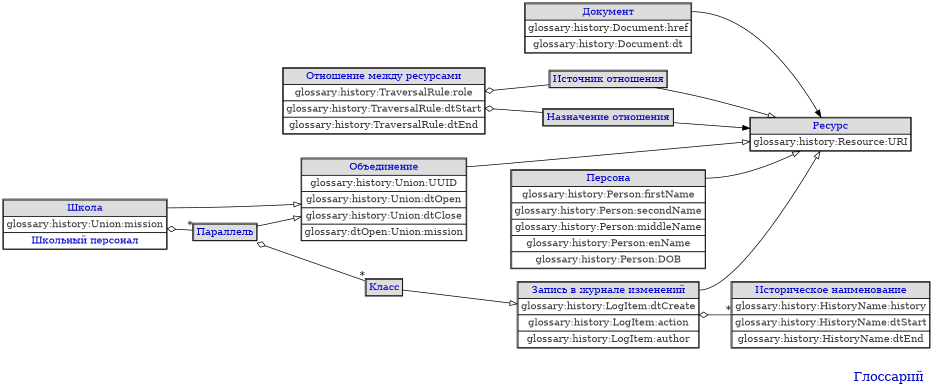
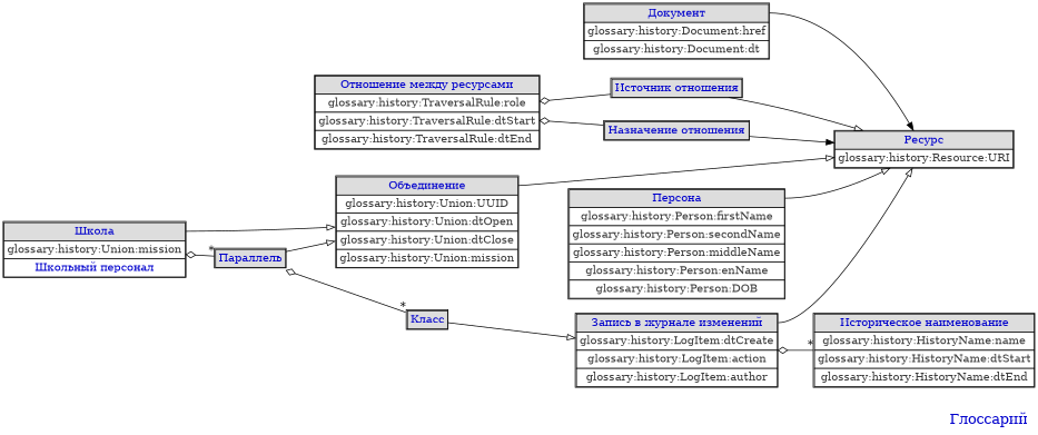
  digraph {
    compound=true
    fontcolor="#0000cc"
    fontsize=18
    label="Глоссарий"
    labeljust=r
    labelloc=b
    rankdir=LR
    node [margin=0 shape=none]
    edge [arrowhead=onormal arrowtail=odiamond dir=forward]
    n1 [label=<<TABLE BORDER="1" CELLPADDING="3" CELLSPACING="0"><TR><TD ALIGN="CENTER" HREF="#history:Resource" TITLE="Resource" PORT="glossary_history_Resource" BGCOLOR="#dddddd"><FONT COLOR="#0000cc">Ресурс</FONT></TD></TR><TR><TD ALIGN="CENTER" HREF="#history:Resource:URI" TITLE="" PORT="glossary_history_Resource_URI" BGCOLOR="#ffffff"><FONT COLOR="#3c3c3c">glossary:history:Resource:URI</FONT></TD></TR></TABLE>>]
-   n2 [label=<<TABLE BORDER="1" CELLPADDING="3" CELLSPACING="0"><TR><TD ALIGN="CENTER" HREF="#history:Union" TITLE="Union" PORT="glossary_history_Union" BGCOLOR="#dddddd"><FONT COLOR="#0000cc">Объединение</FONT></TD></TR><TR><TD ALIGN="CENTER" HREF="#history:Union:UUID" TITLE="" PORT="glossary_history_Union_UUID" BGCOLOR="#ffffff"><FONT COLOR="#3c3c3c">glossary:history:Union:UUID</FONT></TD></TR><TR><TD ALIGN="CENTER" HREF="#history:Union:dtOpen" TITLE="" PORT="glossary_history_Union_dtOpen" BGCOLOR="#ffffff"><FONT COLOR="#3c3c3c">glossary:history:Union:dtOpen</FONT></TD></TR><TR><TD ALIGN="CENTER" HREF="#history:Union:dtClose" TITLE="" PORT="glossary_history_Union_dtClose" BGCOLOR="#ffffff"><FONT COLOR="#3c3c3c">glossary:history:Union:dtClose</FONT></TD></TR><TR><TD ALIGN="CENTER" HREF="#history:Union:mission" TITLE="" PORT="glossary_history_Union_mission" BGCOLOR="#ffffff"><FONT COLOR="#3c3c3c">glossary:dtOpen:Union:mission</FONT></TD></TR></TABLE>>]
-   n3 [label=<<TABLE BORDER="1" CELLPADDING="3" CELLSPACING="0"><TR><TD ALIGN="CENTER" HREF="#history:HistoryName" TITLE="HistoryName" PORT="glossary_history_HistoryName" BGCOLOR="#dddddd"><FONT COLOR="#0000cc">Историческое наименование</FONT></TD></TR><TR><TD ALIGN="CENTER" HREF="#history:HistoryName:name" TITLE="" PORT="glossary_history_HistoryName_name" BGCOLOR="#ffffff"><FONT COLOR="#3c3c3c">glossary:history:HistoryName:history</FONT></TD></TR><TR><TD ALIGN="CENTER" HREF="#history:HistoryName:dtStart" TITLE="" PORT="glossary_history_HistoryName_dtStart" BGCOLOR="#ffffff"><FONT COLOR="#3c3c3c">glossary:history:HistoryName:dtStart</FONT></TD></TR><TR><TD ALIGN="CENTER" HREF="#history:HistoryName:dtEnd" TITLE="" PORT="glossary_history_HistoryName_dtEnd" BGCOLOR="#ffffff"><FONT COLOR="#3c3c3c">glossary:history:HistoryName:dtEnd</FONT></TD></TR></TABLE>>]
+   n2 [label=<<TABLE BORDER="1" CELLPADDING="3" CELLSPACING="0"><TR><TD ALIGN="CENTER" HREF="#history:Union" TITLE="Union" PORT="glossary_history_Union" BGCOLOR="#dddddd"><FONT COLOR="#0000cc">Объединение</FONT></TD></TR><TR><TD ALIGN="CENTER" HREF="#history:Union:UUID" TITLE="" PORT="glossary_history_Union_UUID" BGCOLOR="#ffffff"><FONT COLOR="#3c3c3c">glossary:history:Union:UUID</FONT></TD></TR><TR><TD ALIGN="CENTER" HREF="#history:Union:dtOpen" TITLE="" PORT="glossary_history_Union_dtOpen" BGCOLOR="#ffffff"><FONT COLOR="#3c3c3c">glossary:history:Union:dtOpen</FONT></TD></TR><TR><TD ALIGN="CENTER" HREF="#history:Union:dtClose" TITLE="" PORT="glossary_history_Union_dtClose" BGCOLOR="#ffffff"><FONT COLOR="#3c3c3c">glossary:history:Union:dtClose</FONT></TD></TR><TR><TD ALIGN="CENTER" HREF="#history:Union:mission" TITLE="" PORT="glossary_history_Union_mission" BGCOLOR="#ffffff"><FONT COLOR="#3c3c3c">glossary:history:Union:mission</FONT></TD></TR></TABLE>>]
+   n3 [label=<<TABLE BORDER="1" CELLPADDING="3" CELLSPACING="0"><TR><TD ALIGN="CENTER" HREF="#history:HistoryName" TITLE="HistoryName" PORT="glossary_history_HistoryName" BGCOLOR="#dddddd"><FONT COLOR="#0000cc">Историческое наименование</FONT></TD></TR><TR><TD ALIGN="CENTER" HREF="#history:HistoryName:name" TITLE="" PORT="glossary_history_HistoryName_name" BGCOLOR="#ffffff"><FONT COLOR="#3c3c3c">glossary:history:HistoryName:name</FONT></TD></TR><TR><TD ALIGN="CENTER" HREF="#history:HistoryName:dtStart" TITLE="" PORT="glossary_history_HistoryName_dtStart" BGCOLOR="#ffffff"><FONT COLOR="#3c3c3c">glossary:history:HistoryName:dtStart</FONT></TD></TR><TR><TD ALIGN="CENTER" HREF="#history:HistoryName:dtEnd" TITLE="" PORT="glossary_history_HistoryName_dtEnd" BGCOLOR="#ffffff"><FONT COLOR="#3c3c3c">glossary:history:HistoryName:dtEnd</FONT></TD></TR></TABLE>>]
    n4 [label=<<TABLE BORDER="1" CELLPADDING="3" CELLSPACING="0"><TR><TD ALIGN="CENTER" HREF="#history:School" TITLE="School" PORT="glossary_history_School" BGCOLOR="#dddddd"><FONT COLOR="#0000cc">Школа</FONT></TD></TR><TR><TD ALIGN="CENTER" HREF="#history:Union:mission" TITLE="" PORT="glossary_history_Union_mission" BGCOLOR="#ffffff"><FONT COLOR="#3c3c3c">glossary:history:Union:mission</FONT></TD></TR><TR><TD ALIGN="CENTER" HREF="#history:Stuff" TITLE="Stuff" PORT="glossary_history_Stuff" BGCOLOR="#ffffff"><FONT COLOR="#0000cc">Школьный персонал</FONT></TD></TR></TABLE>>]
    n5 [label=<<TABLE BORDER="1" CELLPADDING="3" CELLSPACING="0"><TR><TD ALIGN="CENTER" HREF="#history:Year" TITLE="Year" PORT="glossary_history_Year" BGCOLOR="#dddddd"><FONT COLOR="#0000cc">Параллель</FONT></TD></TR></TABLE>>]
    n6 [label=<<TABLE BORDER="1" CELLPADDING="3" CELLSPACING="0"><TR><TD ALIGN="CENTER" HREF="#history:Form" TITLE="Form" PORT="glossary_history_Form" BGCOLOR="#dddddd"><FONT COLOR="#0000cc">Класс</FONT></TD></TR></TABLE>>]
    n7 [label=<<TABLE BORDER="1" CELLPADDING="3" CELLSPACING="0"><TR><TD ALIGN="CENTER" HREF="#history:LogItem" TITLE="LogItem" PORT="glossary_history_LogItem" BGCOLOR="#dddddd"><FONT COLOR="#0000cc">Запись в журнале изменений</FONT></TD></TR><TR><TD ALIGN="CENTER" HREF="#history:LogItem:dtCreate" TITLE="" PORT="glossary_history_LogItem_dtCreate" BGCOLOR="#ffffff"><FONT COLOR="#3c3c3c">glossary:history:LogItem:dtCreate</FONT></TD></TR><TR><TD ALIGN="CENTER" HREF="#history:LogItem:action" TITLE="" PORT="glossary_history_LogItem_action" BGCOLOR="#ffffff"><FONT COLOR="#3c3c3c">glossary:history:LogItem:action</FONT></TD></TR><TR><TD ALIGN="CENTER" HREF="#history:LogItem:author" TITLE="" PORT="glossary_history_LogItem_author" BGCOLOR="#ffffff"><FONT COLOR="#3c3c3c">glossary:history:LogItem:author</FONT></TD></TR></TABLE>>]
    n8 [label=<<TABLE BORDER="1" CELLPADDING="3" CELLSPACING="0"><TR><TD ALIGN="CENTER" HREF="#history:Person" TITLE="Person" PORT="glossary_history_Person" BGCOLOR="#dddddd"><FONT COLOR="#0000cc">Персона</FONT></TD></TR><TR><TD ALIGN="CENTER" HREF="#history:Person:firstName" TITLE="" PORT="glossary_history_Person_firstName" BGCOLOR="#ffffff"><FONT COLOR="#3c3c3c">glossary:history:Person:firstName</FONT></TD></TR><TR><TD ALIGN="CENTER" HREF="#history:Person:secondName" TITLE="" PORT="glossary_history_Person_secondName" BGCOLOR="#ffffff"><FONT COLOR="#3c3c3c">glossary:history:Person:secondName</FONT></TD></TR><TR><TD ALIGN="CENTER" HREF="#history:Person:middleName" TITLE="" PORT="glossary_history_Person_middleName" BGCOLOR="#ffffff"><FONT COLOR="#3c3c3c">glossary:history:Person:middleName</FONT></TD></TR><TR><TD ALIGN="CENTER" HREF="#history:Person:enName" TITLE="" PORT="glossary_history_Person_enName" BGCOLOR="#ffffff"><FONT COLOR="#3c3c3c">glossary:history:Person:enName</FONT></TD></TR><TR><TD ALIGN="CENTER" HREF="#history:Person:DOB" TITLE="" PORT="glossary_history_Person_DOB" BGCOLOR="#ffffff"><FONT COLOR="#3c3c3c">glossary:history:Person:DOB</FONT></TD></TR></TABLE>>]
    n9 [label=<<TABLE BORDER="1" CELLPADDING="3" CELLSPACING="0"><TR><TD ALIGN="CENTER" HREF="#history:Document" TITLE="Document" PORT="glossary_history_Document" BGCOLOR="#dddddd"><FONT COLOR="#0000cc">Документ</FONT></TD></TR><TR><TD ALIGN="CENTER" HREF="#history:Document:href" TITLE="" PORT="glossary_history_Document_href" BGCOLOR="#ffffff"><FONT COLOR="#3c3c3c">glossary:history:Document:href</FONT></TD></TR><TR><TD ALIGN="CENTER" HREF="#history:Document:dt" TITLE="" PORT="glossary_history_Document_dt" BGCOLOR="#ffffff"><FONT COLOR="#3c3c3c">glossary:history:Document:dt</FONT></TD></TR></TABLE>>]
    n10 [label=<<TABLE BORDER="1" CELLPADDING="3" CELLSPACING="0"><TR><TD ALIGN="CENTER" HREF="#history:TraversalRule" TITLE="TraversalRule" PORT="glossary_history_TraversalRule" BGCOLOR="#dddddd"><FONT COLOR="#0000cc">Отношение между ресурсами</FONT></TD></TR><TR><TD ALIGN="CENTER" HREF="#history:TraversalRule:role" TITLE="" PORT="glossary_history_TraversalRule_role" BGCOLOR="#ffffff"><FONT COLOR="#3c3c3c">glossary:history:TraversalRule:role</FONT></TD></TR><TR><TD ALIGN="CENTER" HREF="#history:TraversalRule:dtStart" TITLE="" PORT="glossary_history_TraversalRule_dtStart" BGCOLOR="#ffffff"><FONT COLOR="#3c3c3c">glossary:history:TraversalRule:dtStart</FONT></TD></TR><TR><TD ALIGN="CENTER" HREF="#history:TraversalRule:dtEnd" TITLE="" PORT="glossary_history_TraversalRule_dtEnd" BGCOLOR="#ffffff"><FONT COLOR="#3c3c3c">glossary:history:TraversalRule:dtEnd</FONT></TD></TR></TABLE>>]
    n11 [label=<<TABLE BORDER="1" CELLPADDING="3" CELLSPACING="0"><TR><TD ALIGN="CENTER" HREF="#history:Source" TITLE="Source" PORT="glossary_history_Source" BGCOLOR="#dddddd"><FONT COLOR="#0000cc">Источник отношения</FONT></TD></TR></TABLE>>]
    n12 [label=<<TABLE BORDER="1" CELLPADDING="3" CELLSPACING="0"><TR><TD ALIGN="CENTER" HREF="#history:Destination" TITLE="Destination" PORT="glossary_history_Destination" BGCOLOR="#dddddd"><FONT COLOR="#0000cc">Назначение отношения</FONT></TD></TR></TABLE>>]
    n2 -> n1 [tailport=glossary_history_Union]
    n4 -> n2 [tailport=glossary_history_School]
    n4 -> n5 [dir=back headlabel="*" arrowhead=""]
    n5 -> n2 [tailport=glossary_history_Year]
    n5 -> n6 [dir=back headlabel="*" arrowhead=""]
    n6 -> n7 [tailport=glossary_history_Form]
    n7 -> n1 [tailport=glossary_history_LogItem]
    n7 -> n3 [dir=back headlabel="*" arrowhead=""]
    n8 -> n1 [tailport=glossary_history_Person]
    n9 -> n1 [arrowhead=normal tailport=glossary_history_Document]
    n10 -> n11 [dir=back arrowhead=""]
    n10 -> n12 [dir=back arrowhead=""]
    n11 -> n1 [tailport=glossary_history_Source]
    n12 -> n1 [arrowhead=normal tailport=glossary_history_Destination]
  }
